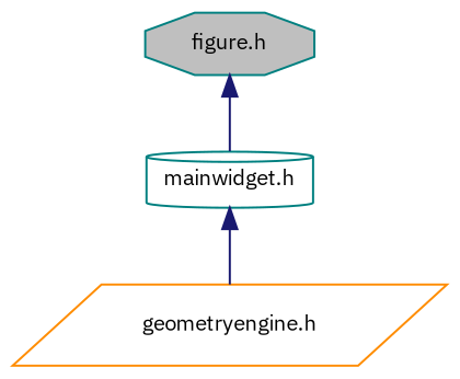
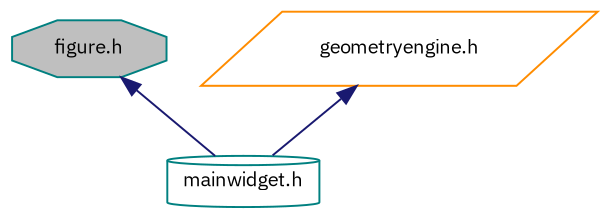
  digraph {
    fontname="IBM Plex Sans"
    node [color=teal fillcolor=white fontname="IBM Plex Sans" fontsize=10 style=filled]
    edge [color=midnightblue dir=back fontname="IBM Plex Sans" fontsize=10 labelfontname=Helvetica labelfontsize=10 style=solid]
    n1 [fillcolor=grey75 fontcolor=black height=0.2 label="figure.h" shape=octagon width=0.4]
    n2 [height=0.2 label="mainwidget.h" shape=cylinder width=0.4]
    n3 [color=darkorange height=0.2 label="geometryengine.h" shape=parallelogram width=0.4]
    n1 -> n2
-   n2 -> n3
+   n3 -> n2
  }
